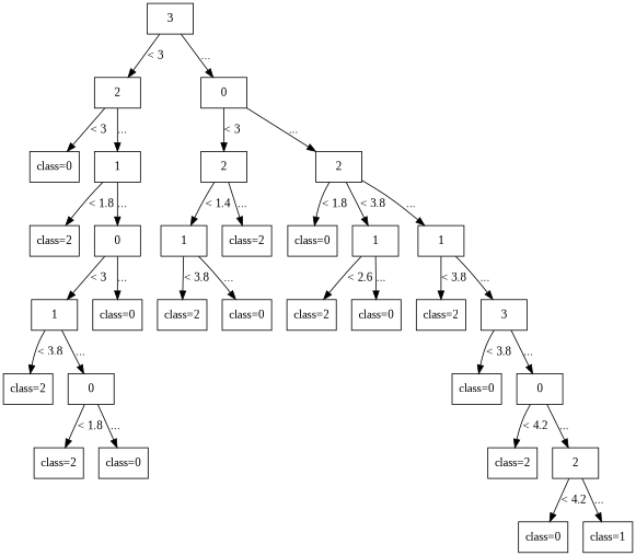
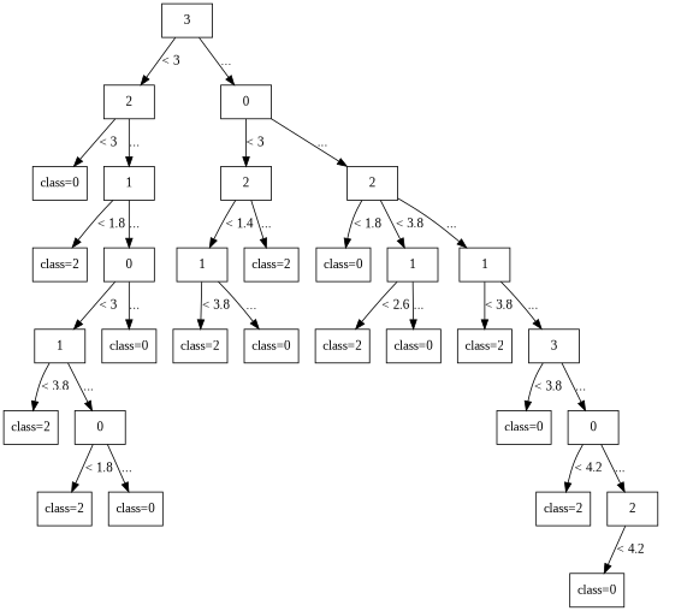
  digraph {
    fontname="Liberation Serif"
    node [shape=box fontname="Liberation Serif"]
    edge [fontname="Liberation Serif"]
    n1 [label=3]
    n2 [label=2]
    n3 [label=0]
    n4 [label="class=0"]
    n5 [label=1]
    n6 [label=2]
    n7 [label=2]
    n8 [label="class=2"]
    n9 [label=0]
    n10 [label=1]
    n11 [label="class=2"]
    n12 [label="class=0"]
    n13 [label=1]
    n14 [label=1]
    n15 [label=1]
    n16 [label="class=0"]
    n17 [label="class=2"]
    n18 [label="class=0"]
    n19 [label="class=2"]
    n20 [label="class=0"]
    n21 [label="class=2"]
    n22 [label=3]
    n23 [label="class=2"]
    n24 [label=0]
    n25 [label="class=0"]
    n26 [label=0]
    n27 [label="class=2"]
    n28 [label="class=0"]
    n29 [label="class=2"]
    n30 [label=2]
    n31 [label="class=0"]
-   n32 [label="class=1"]
    n1 -> n2 [label="< 3"]
    n1 -> n3 [label="..."]
    n2 -> n4 [label="< 3"]
    n2 -> n5 [label="..."]
    n3 -> n6 [label="< 3"]
    n3 -> n7 [label="..."]
    n5 -> n8 [label="< 1.8"]
    n5 -> n9 [label="..."]
    n6 -> n10 [label="< 1.4"]
    n6 -> n11 [label="..."]
    n7 -> n12 [label="< 1.8"]
    n7 -> n13 [label="< 3.8"]
    n7 -> n14 [label="..."]
    n9 -> n15 [label="< 3"]
    n9 -> n16 [label="..."]
    n10 -> n17 [label="< 3.8"]
    n10 -> n18 [label="..."]
    n13 -> n19 [label="< 2.6"]
    n13 -> n20 [label="..."]
    n14 -> n21 [label="< 3.8"]
    n14 -> n22 [label="..."]
    n15 -> n23 [label="< 3.8"]
    n15 -> n24 [label="..."]
    n22 -> n25 [label="< 3.8"]
    n22 -> n26 [label="..."]
    n24 -> n27 [label="< 1.8"]
    n24 -> n28 [label="..."]
    n26 -> n29 [label="< 4.2"]
    n26 -> n30 [label="..."]
    n30 -> n31 [label="< 4.2"]
-   n30 -> n32 [label="..."]
  }
